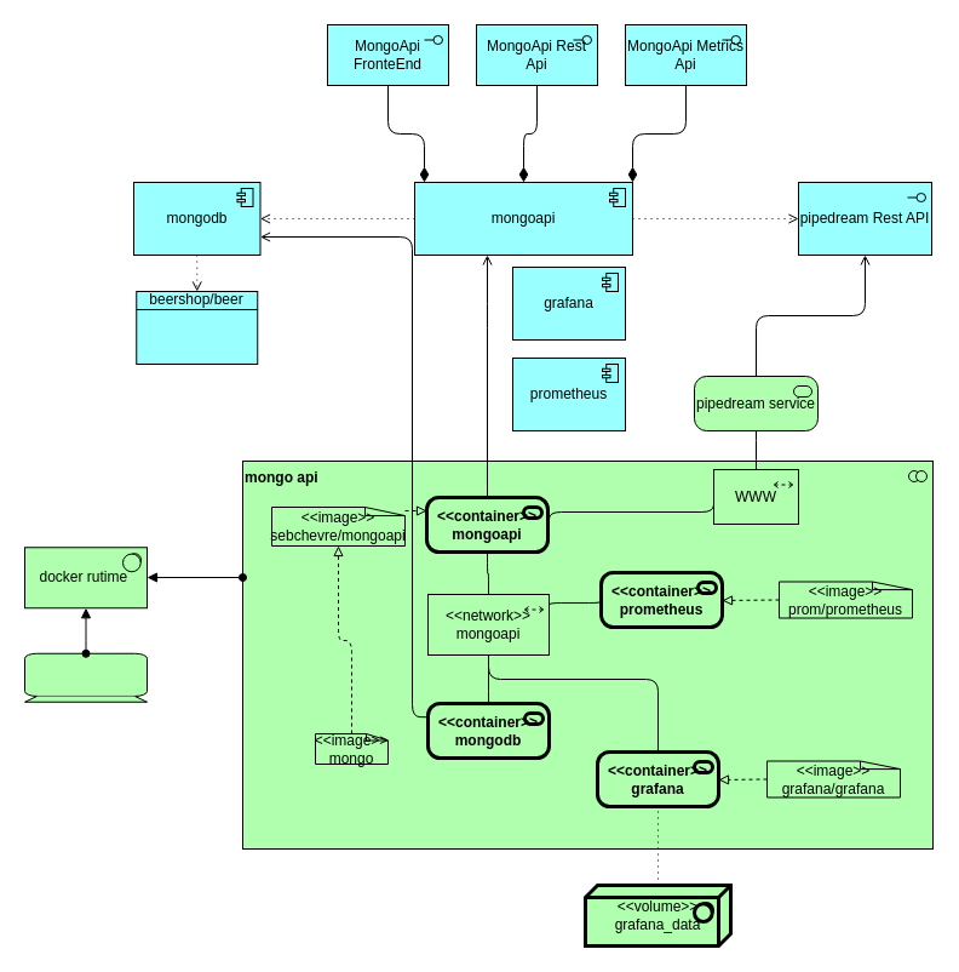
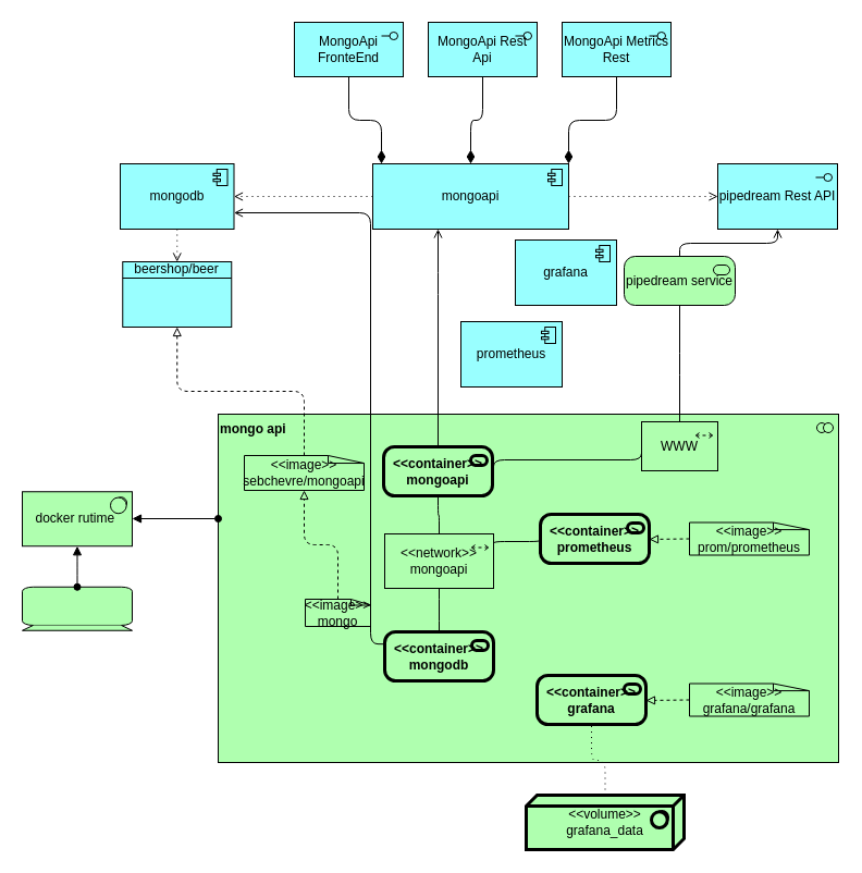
  <mxCell id="0" />
  <mxCell id="1" parent="0" />
  <mxCell id="2" value="mongo api" style="html=1;outlineConnect=0;whiteSpace=wrap;fillColor=#AFFFAF;shape=mxgraph.archimate3.application;appType=collab;archiType=square;align=left;verticalAlign=top;fontStyle=1" parent="1" vertex="1"><mxGeometry x="200" y="380" width="570" height="320" as="geometry" /></mxCell>
  <mxCell id="3" value="mongoapi" style="html=1;outlineConnect=0;whiteSpace=wrap;fillColor=#99ffff;shape=mxgraph.archimate3.application;appType=comp;archiType=square;" parent="1" vertex="1"><mxGeometry x="342" y="150" width="180" height="60" as="geometry" /></mxCell>
  <mxCell id="4" value="" style="html=1;outlineConnect=0;whiteSpace=wrap;fillColor=#AFFFAF;shape=mxgraph.archimate3.device;align=left;" parent="1" vertex="1"><mxGeometry x="20" y="538.75" width="101" height="40" as="geometry" /></mxCell>
  <mxCell id="5" value="docker rutime&amp;nbsp;" style="html=1;outlineConnect=0;whiteSpace=wrap;fillColor=#AFFFAF;shape=mxgraph.archimate3.application;appType=sysSw;archiType=square;align=center;" parent="1" vertex="1"><mxGeometry x="20" y="451.25" width="101" height="50" as="geometry" /></mxCell>
  <mxCell id="6" value="" style="endArrow=block;html=1;endFill=1;startArrow=oval;startFill=1;edgeStyle=elbowEdgeStyle;elbow=vertical;exitX=0.5;exitY=0;exitDx=0;exitDy=0;exitPerimeter=0;entryX=0.5;entryY=1;entryDx=0;entryDy=0;entryPerimeter=0;" parent="1" source="4" target="5" edge="1"><mxGeometry width="160" relative="1" as="geometry"><mxPoint x="121" y="465" as="sourcePoint" /><mxPoint x="281" y="465" as="targetPoint" /></mxGeometry></mxCell>
  <mxCell id="7" value="&amp;lt;&amp;lt;image&amp;gt;&amp;gt;&lt;br&gt;sebchevre/mongoapi" style="html=1;outlineConnect=0;whiteSpace=wrap;fillColor=#AFFFAF;shape=mxgraph.archimate3.artifact;align=center;" parent="1" vertex="1"><mxGeometry x="224" y="418" width="110" height="32" as="geometry" /></mxCell>
- <mxCell id="8" value="&amp;lt;&amp;lt;image&amp;gt;&amp;gt;&lt;br&gt;mongo" style="html=1;outlineConnect=0;whiteSpace=wrap;fillColor=#AFFFAF;shape=mxgraph.archimate3.artifact;align=center;" parent="1" vertex="1"><mxGeometry x="260" y="605" width="60" height="25" as="geometry" /></mxCell>
+ <mxCell id="8" value="&amp;lt;&amp;lt;image&amp;gt;&amp;gt;&lt;br&gt;mongo" style="html=1;outlineConnect=0;whiteSpace=wrap;fillColor=#AFFFAF;shape=mxgraph.archimate3.artifact;align=center;" parent="1" vertex="1"><mxGeometry x="280" y="550" width="60" height="25" as="geometry" /></mxCell>
  <mxCell id="9" value="MongoApi FronteEnd" style="html=1;outlineConnect=0;whiteSpace=wrap;fillColor=#99ffff;shape=mxgraph.archimate3.application;appType=interface;archiType=square;" parent="1" vertex="1"><mxGeometry x="270" y="20" width="100" height="50" as="geometry" /></mxCell>
  <mxCell id="10" value="MongoApi Rest Api" style="html=1;outlineConnect=0;whiteSpace=wrap;fillColor=#99ffff;shape=mxgraph.archimate3.application;appType=interface;archiType=square;" parent="1" vertex="1"><mxGeometry x="393" y="20" width="100" height="50" as="geometry" /></mxCell>
  <mxCell id="11" value="" style="html=1;endArrow=diamondThin;endFill=1;edgeStyle=elbowEdgeStyle;elbow=vertical;endSize=10;entryX=0.25;entryY=0;entryDx=0;entryDy=0;entryPerimeter=0;exitX=0.5;exitY=1;exitDx=0;exitDy=0;exitPerimeter=0;" parent="1" source="9" edge="1"><mxGeometry width="160" relative="1" as="geometry"><mxPoint x="310" y="90" as="sourcePoint" /><mxPoint x="350" y="150" as="targetPoint" /></mxGeometry></mxCell>
  <mxCell id="12" value="" style="html=1;endArrow=diamondThin;endFill=1;edgeStyle=elbowEdgeStyle;elbow=vertical;endSize=10;exitX=0.5;exitY=1;exitDx=0;exitDy=0;exitPerimeter=0;" parent="1" source="10" edge="1" target="3"><mxGeometry width="160" relative="1" as="geometry"><mxPoint x="370" y="60" as="sourcePoint" /><mxPoint x="430" y="150" as="targetPoint" /></mxGeometry></mxCell>
  <mxCell id="13" value="mongodb" style="html=1;outlineConnect=0;whiteSpace=wrap;fillColor=#99ffff;shape=mxgraph.archimate3.application;appType=comp;archiType=square;" parent="1" vertex="1"><mxGeometry x="110" y="150" width="104.5" height="60" as="geometry" /></mxCell>
  <mxCell id="14" value="beershop/beer" style="html=1;outlineConnect=0;whiteSpace=wrap;fillColor=#99ffff;shape=mxgraph.archimate3.businessObject;overflow=fill" parent="1" vertex="1"><mxGeometry x="112.25" y="240" width="100" height="60" as="geometry" /></mxCell>
  <mxCell id="15" value="" style="edgeStyle=elbowEdgeStyle;html=1;endArrow=open;elbow=vertical;endFill=0;dashed=1;dashPattern=1 4;exitX=0.5;exitY=1;exitDx=0;exitDy=0;exitPerimeter=0;entryX=0.5;entryY=0;entryDx=0;entryDy=0;entryPerimeter=0;" parent="1" source="13" target="14" edge="1"><mxGeometry width="160" relative="1" as="geometry"><mxPoint x="150" y="220" as="sourcePoint" /><mxPoint x="310" y="220" as="targetPoint" /></mxGeometry></mxCell>
  <mxCell id="16" value="" style="edgeStyle=elbowEdgeStyle;html=1;endArrow=open;elbow=vertical;endFill=0;dashed=1;dashPattern=1 4;exitX=0;exitY=0.5;exitDx=0;exitDy=0;exitPerimeter=0;entryX=1;entryY=0.5;entryDx=0;entryDy=0;entryPerimeter=0;" parent="1" source="3" target="13" edge="1"><mxGeometry width="160" relative="1" as="geometry"><mxPoint x="180" y="240" as="sourcePoint" /><mxPoint x="340" y="240" as="targetPoint" /></mxGeometry></mxCell>
  <mxCell id="17" value="pipedream Rest API" style="html=1;outlineConnect=0;whiteSpace=wrap;fillColor=#99ffff;shape=mxgraph.archimate3.application;appType=interface;archiType=square;align=center;" parent="1" vertex="1"><mxGeometry x="659" y="150" width="110" height="60" as="geometry" /></mxCell>
  <mxCell id="18" value="" style="edgeStyle=elbowEdgeStyle;html=1;endArrow=open;elbow=vertical;endFill=0;dashed=1;dashPattern=1 4;exitX=1;exitY=0.5;exitDx=0;exitDy=0;exitPerimeter=0;" parent="1" source="3" target="17" edge="1"><mxGeometry width="160" relative="1" as="geometry"><mxPoint x="460" y="210" as="sourcePoint" /><mxPoint x="620" y="210" as="targetPoint" /></mxGeometry></mxCell>
  <mxCell id="19" value="&amp;lt;&amp;lt;container&amp;gt;&amp;gt;&lt;br&gt;mongoapi" style="html=1;outlineConnect=0;whiteSpace=wrap;fillColor=#AFFFAF;shape=mxgraph.archimate3.application;appType=serv;archiType=rounded;align=center;fontStyle=1;strokeWidth=3;" parent="1" vertex="1"><mxGeometry x="352" y="410" width="100" height="45" as="geometry" /></mxCell>
  <mxCell id="20" value="&amp;lt;&amp;lt;container&amp;gt;&amp;gt;&lt;br&gt;mongodb" style="html=1;outlineConnect=0;whiteSpace=wrap;fillColor=#AFFFAF;shape=mxgraph.archimate3.application;appType=serv;archiType=rounded;align=center;fontStyle=1;strokeWidth=3;" parent="1" vertex="1"><mxGeometry x="353" y="580" width="100" height="45" as="geometry" /></mxCell>
  <mxCell id="21" value="&amp;lt;&amp;lt;network&amp;gt;&amp;gt;&lt;br&gt;mongoapi" style="html=1;outlineConnect=0;whiteSpace=wrap;fillColor=#AFFFAF;shape=mxgraph.archimate3.application;appType=path;archiType=square;align=center;" parent="1" vertex="1"><mxGeometry x="353" y="490" width="100" height="50" as="geometry" /></mxCell>
  <mxCell id="22" value="" style="edgeStyle=elbowEdgeStyle;html=1;endArrow=none;elbow=vertical;entryX=0.5;entryY=0;entryDx=0;entryDy=0;entryPerimeter=0;exitX=0.5;exitY=1;exitDx=0;exitDy=0;exitPerimeter=0;" parent="1" source="19" target="21" edge="1"><mxGeometry width="160" relative="1" as="geometry"><mxPoint x="403" y="440" as="sourcePoint" /><mxPoint x="563" y="440" as="targetPoint" /></mxGeometry></mxCell>
  <mxCell id="23" value="" style="edgeStyle=elbowEdgeStyle;html=1;endArrow=none;elbow=vertical;exitX=0.5;exitY=1;exitDx=0;exitDy=0;exitPerimeter=0;" parent="1" source="21" target="20" edge="1"><mxGeometry width="160" relative="1" as="geometry"><mxPoint x="402.5" y="535" as="sourcePoint" /><mxPoint x="403" y="590" as="targetPoint" /></mxGeometry></mxCell>
  <mxCell id="24" value="" style="endArrow=block;html=1;endFill=1;startArrow=oval;startFill=1;edgeStyle=elbowEdgeStyle;elbow=vertical;entryX=1;entryY=0.5;entryDx=0;entryDy=0;entryPerimeter=0;" parent="1" source="2" target="5" edge="1"><mxGeometry width="160" relative="1" as="geometry"><mxPoint x="180" y="390" as="sourcePoint" /><mxPoint x="340" y="390" as="targetPoint" /></mxGeometry></mxCell>
  <mxCell id="25" value="" style="edgeStyle=elbowEdgeStyle;html=1;endArrow=block;elbow=vertical;endFill=0;dashed=1;exitX=0.5;exitY=0;exitDx=0;exitDy=0;exitPerimeter=0;" parent="1" source="8" target="7" edge="1"><mxGeometry width="160" relative="1" as="geometry"><mxPoint x="143" y="390" as="sourcePoint" /><mxPoint x="350" y="615" as="targetPoint" /></mxGeometry></mxCell>
  <mxCell id="26" value="" style="edgeStyle=elbowEdgeStyle;html=1;endArrow=open;elbow=vertical;endFill=1;exitX=0.5;exitY=0;exitDx=0;exitDy=0;exitPerimeter=0;" parent="1" source="19" target="3" edge="1"><mxGeometry width="160" relative="1" as="geometry"><mxPoint x="240" y="390" as="sourcePoint" /><mxPoint x="400" y="390" as="targetPoint" /><Array as="points"><mxPoint x="402" y="260" /></Array></mxGeometry></mxCell>
  <mxCell id="27" value="" style="html=1;endArrow=open;endFill=1;jumpStyle=sharp;entryX=1;entryY=0.75;entryDx=0;entryDy=0;entryPerimeter=0;exitX=0;exitY=0.25;exitDx=0;exitDy=0;exitPerimeter=0;" parent="1" source="20" target="13" edge="1"><mxGeometry width="160" relative="1" as="geometry"><mxPoint x="340" y="591" as="sourcePoint" /><mxPoint x="240" y="210" as="targetPoint" /><Array as="points"><mxPoint x="340" y="591" /><mxPoint x="340" y="390" /><mxPoint x="340" y="195" /></Array></mxGeometry></mxCell>
- <mxCell id="28" value="pipedream service" style="html=1;outlineConnect=0;whiteSpace=wrap;fillColor=#AFFFAF;shape=mxgraph.archimate3.application;appType=serv;archiType=rounded;align=left;" parent="1" vertex="1"><mxGeometry x="573" y="310" width="102" height="45" as="geometry" /></mxCell>
+ <mxCell id="28" value="pipedream service" style="html=1;outlineConnect=0;whiteSpace=wrap;fillColor=#AFFFAF;shape=mxgraph.archimate3.application;appType=serv;archiType=rounded;align=left;" parent="1" vertex="1"><mxGeometry x="573" y="235" width="102" height="45" as="geometry" /></mxCell>
  <mxCell id="29" value="WWW" style="html=1;outlineConnect=0;whiteSpace=wrap;fillColor=#AFFFAF;shape=mxgraph.archimate3.application;appType=path;archiType=square;align=center;" parent="1" vertex="1"><mxGeometry x="589" y="387" width="70" height="45" as="geometry" /></mxCell>
  <mxCell id="30" value="" style="edgeStyle=elbowEdgeStyle;html=1;endArrow=none;elbow=vertical;exitX=1;exitY=0.5;exitDx=0;exitDy=0;exitPerimeter=0;entryX=0;entryY=0.5;entryDx=0;entryDy=0;entryPerimeter=0;" parent="1" target="29" edge="1"><mxGeometry width="160" relative="1" as="geometry"><mxPoint x="453" y="433.5" as="sourcePoint" /><mxPoint x="540" y="431" as="targetPoint" /></mxGeometry></mxCell>
  <mxCell id="31" value="" style="edgeStyle=elbowEdgeStyle;html=1;endArrow=none;elbow=vertical;exitX=0.5;exitY=0;exitDx=0;exitDy=0;exitPerimeter=0;" parent="1" edge="1" target="28" source="29"><mxGeometry width="160" relative="1" as="geometry"><mxPoint x="659" y="429" as="sourcePoint" /><mxPoint x="689" y="429" as="targetPoint" /></mxGeometry></mxCell>
  <mxCell id="32" value="" style="edgeStyle=elbowEdgeStyle;html=1;endArrow=open;elbow=vertical;endFill=1;exitX=0.5;exitY=0;exitDx=0;exitDy=0;exitPerimeter=0;entryX=0.5;entryY=1;entryDx=0;entryDy=0;entryPerimeter=0;" parent="1" source="28" target="17" edge="1"><mxGeometry width="160" relative="1" as="geometry"><mxPoint x="683" y="290" as="sourcePoint" /><mxPoint x="843" y="290" as="targetPoint" /></mxGeometry></mxCell>
- <mxCell id="33" value="MongoApi Metrics Api" style="html=1;outlineConnect=0;whiteSpace=wrap;fillColor=#99ffff;shape=mxgraph.archimate3.application;appType=interface;archiType=square;" vertex="1" parent="1"><mxGeometry x="516" y="20" width="100" height="50" as="geometry" /></mxCell>
+ <mxCell id="33" value="MongoApi Metrics Rest" style="html=1;outlineConnect=0;whiteSpace=wrap;fillColor=#99ffff;shape=mxgraph.archimate3.application;appType=interface;archiType=square;" vertex="1" parent="1"><mxGeometry x="516" y="20" width="100" height="50" as="geometry" /></mxCell>
  <mxCell id="34" value="" style="html=1;endArrow=diamondThin;endFill=1;edgeStyle=elbowEdgeStyle;elbow=vertical;endSize=10;exitX=0.5;exitY=1;exitDx=0;exitDy=0;exitPerimeter=0;entryX=1;entryY=0;entryDx=0;entryDy=0;entryPerimeter=0;" edge="1" parent="1" source="33" target="3"><mxGeometry width="160" relative="1" as="geometry"><mxPoint x="510" y="120" as="sourcePoint" /><mxPoint x="670" y="120" as="targetPoint" /></mxGeometry></mxCell>
  <mxCell id="35" value="&amp;lt;&amp;lt;container&amp;gt;&amp;gt;&lt;br&gt;prometheus" style="html=1;outlineConnect=0;whiteSpace=wrap;fillColor=#AFFFAF;shape=mxgraph.archimate3.application;appType=serv;archiType=rounded;align=center;fontStyle=1;strokeWidth=3;" vertex="1" parent="1"><mxGeometry x="496" y="472" width="100" height="45" as="geometry" /></mxCell>
  <mxCell id="36" value="&amp;lt;&amp;lt;container&amp;gt;&amp;gt;&lt;br&gt;grafana" style="html=1;outlineConnect=0;whiteSpace=wrap;fillColor=#AFFFAF;shape=mxgraph.archimate3.application;appType=serv;archiType=rounded;align=center;fontStyle=1;strokeWidth=3;" vertex="1" parent="1"><mxGeometry x="493" y="620" width="100" height="45" as="geometry" /></mxCell>
  <mxCell id="37" value="" style="edgeStyle=elbowEdgeStyle;html=1;endArrow=none;elbow=vertical;entryX=0;entryY=0.5;entryDx=0;entryDy=0;entryPerimeter=0;" edge="1" parent="1" target="35"><mxGeometry width="160" relative="1" as="geometry"><mxPoint x="453" y="500" as="sourcePoint" /><mxPoint x="500" y="513" as="targetPoint" /></mxGeometry></mxCell>
- <mxCell id="38" value="" style="edgeStyle=elbowEdgeStyle;html=1;endArrow=none;elbow=vertical;entryX=0.5;entryY=0;entryDx=0;entryDy=0;entryPerimeter=0;" edge="1" parent="1" source="21" target="36"><mxGeometry width="160" relative="1" as="geometry"><mxPoint x="340" y="570" as="sourcePoint" /><mxPoint x="500" y="570" as="targetPoint" /><Array as="points"><mxPoint x="470" y="560" /></Array></mxGeometry></mxCell>
- <mxCell id="39" value="" style="edgeStyle=elbowEdgeStyle;html=1;endArrow=block;elbow=vertical;endFill=0;dashed=1;entryX=0;entryY=0.25;entryDx=0;entryDy=0;entryPerimeter=0;" edge="1" parent="1" source="7" target="19"><mxGeometry width="160" relative="1" as="geometry"><mxPoint x="490" y="350" as="sourcePoint" /><mxPoint x="650" y="350" as="targetPoint" /></mxGeometry></mxCell>
- <mxCell id="40" value="&amp;lt;&amp;lt;image&amp;gt;&amp;gt;&lt;br&gt;prom/prometheus" style="html=1;outlineConnect=0;whiteSpace=wrap;fillColor=#AFFFAF;shape=mxgraph.archimate3.artifact;align=center;" vertex="1" parent="1"><mxGeometry x="643" y="479.5" width="110" height="30" as="geometry" /></mxCell>
+ <mxCell id="39" value="" style="edgeStyle=elbowEdgeStyle;html=1;endArrow=block;elbow=vertical;endFill=0;dashed=1;" edge="1" parent="1" source="7" target="14"><mxGeometry width="160" relative="1" as="geometry"><mxPoint x="490" y="350" as="sourcePoint" /><mxPoint x="650" y="350" as="targetPoint" /></mxGeometry></mxCell>
+ <mxCell id="40" value="&amp;lt;&amp;lt;image&amp;gt;&amp;gt;&lt;br&gt;prom/prometheus" style="html=1;outlineConnect=0;whiteSpace=wrap;fillColor=#AFFFAF;shape=mxgraph.archimate3.artifact;align=center;" vertex="1" parent="1"><mxGeometry x="633" y="479.5" width="110" height="30" as="geometry" /></mxCell>
  <mxCell id="41" value="" style="edgeStyle=elbowEdgeStyle;html=1;endArrow=block;elbow=vertical;endFill=0;dashed=1;exitX=0;exitY=0.5;exitDx=0;exitDy=0;exitPerimeter=0;entryX=1;entryY=0.5;entryDx=0;entryDy=0;entryPerimeter=0;" edge="1" parent="1" source="40" target="35"><mxGeometry width="160" relative="1" as="geometry"><mxPoint x="410" y="770" as="sourcePoint" /><mxPoint x="570" y="770" as="targetPoint" /></mxGeometry></mxCell>
  <mxCell id="42" value="&amp;lt;&amp;lt;image&amp;gt;&amp;gt;&lt;br&gt;grafana/grafana" style="html=1;outlineConnect=0;whiteSpace=wrap;fillColor=#AFFFAF;shape=mxgraph.archimate3.artifact;align=center;" vertex="1" parent="1"><mxGeometry x="633" y="627.5" width="110" height="30" as="geometry" /></mxCell>
  <mxCell id="43" value="" style="edgeStyle=elbowEdgeStyle;html=1;endArrow=block;elbow=vertical;endFill=0;dashed=1;exitX=0;exitY=0.5;exitDx=0;exitDy=0;exitPerimeter=0;" edge="1" parent="1" source="42" target="36"><mxGeometry width="160" relative="1" as="geometry"><mxPoint x="640" y="657.5" as="sourcePoint" /><mxPoint x="603" y="657.5" as="targetPoint" /></mxGeometry></mxCell>
- <mxCell id="44" value="&amp;lt;&amp;lt;volume&amp;gt;&amp;gt;&lt;br&gt;grafana_data" style="html=1;outlineConnect=0;whiteSpace=wrap;fillColor=#AFFFAF;shape=mxgraph.archimate3.tech;techType=sysSw;strokeWidth=3;align=center;" vertex="1" parent="1"><mxGeometry x="483" y="730" width="120" height="50" as="geometry" /></mxCell>
+ <mxCell id="44" value="&amp;lt;&amp;lt;volume&amp;gt;&amp;gt;&lt;br&gt;grafana_data" style="html=1;outlineConnect=0;whiteSpace=wrap;fillColor=#AFFFAF;shape=mxgraph.archimate3.tech;techType=sysSw;strokeWidth=3;align=center;" vertex="1" parent="1"><mxGeometry x="483" y="730" width="145" height="50" as="geometry" /></mxCell>
  <mxCell id="45" value="" style="edgeStyle=elbowEdgeStyle;html=1;endArrow=none;elbow=vertical;dashed=1;startFill=0;dashPattern=1 4;" edge="1" parent="1" source="44" target="36"><mxGeometry width="160" relative="1" as="geometry"><mxPoint x="560" y="750" as="sourcePoint" /><mxPoint x="720" y="750" as="targetPoint" /></mxGeometry></mxCell>
- <mxCell id="46" value="grafana" style="html=1;outlineConnect=0;whiteSpace=wrap;fillColor=#99ffff;shape=mxgraph.archimate3.application;appType=comp;archiType=square;" vertex="1" parent="1"><mxGeometry x="423" y="220" width="93" height="60" as="geometry" /></mxCell>
+ <mxCell id="46" value="grafana" style="html=1;outlineConnect=0;whiteSpace=wrap;fillColor=#99ffff;shape=mxgraph.archimate3.application;appType=comp;archiType=square;" vertex="1" parent="1"><mxGeometry x="473" y="220" width="93" height="60" as="geometry" /></mxCell>
  <mxCell id="47" value="prometheus" style="html=1;outlineConnect=0;whiteSpace=wrap;fillColor=#99ffff;shape=mxgraph.archimate3.application;appType=comp;archiType=square;" vertex="1" parent="1"><mxGeometry x="423" y="295" width="93" height="60" as="geometry" /></mxCell>
